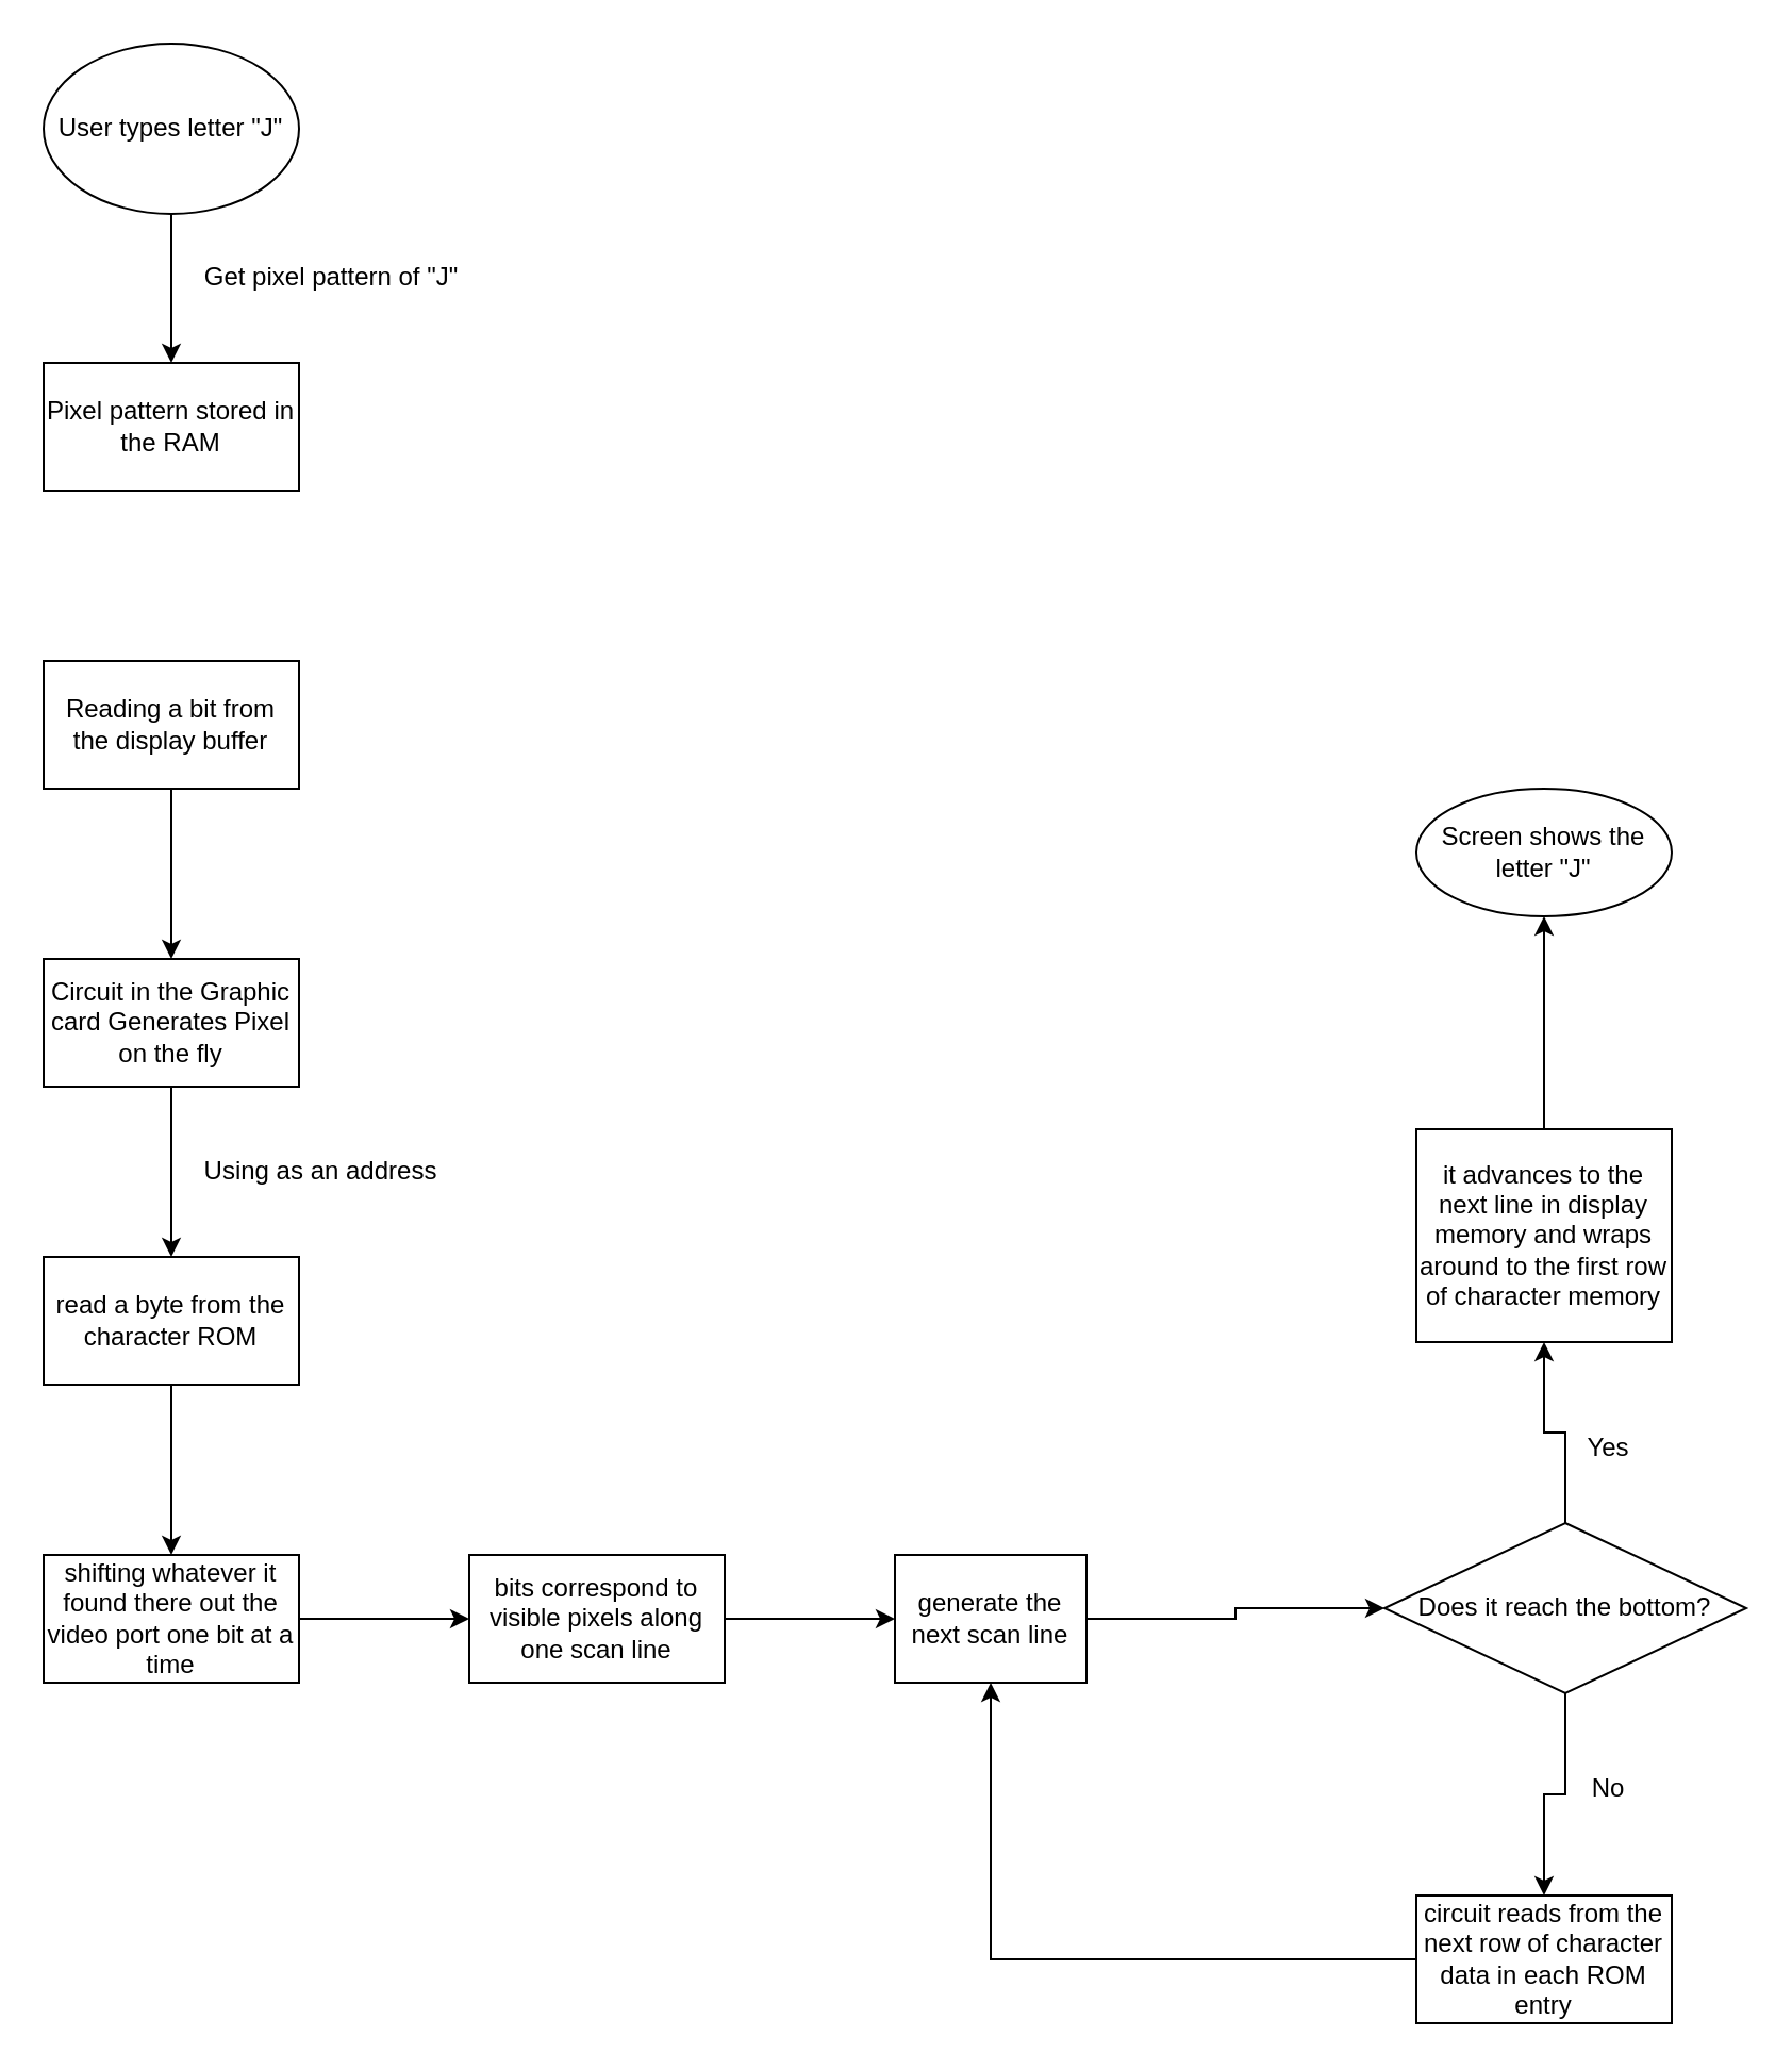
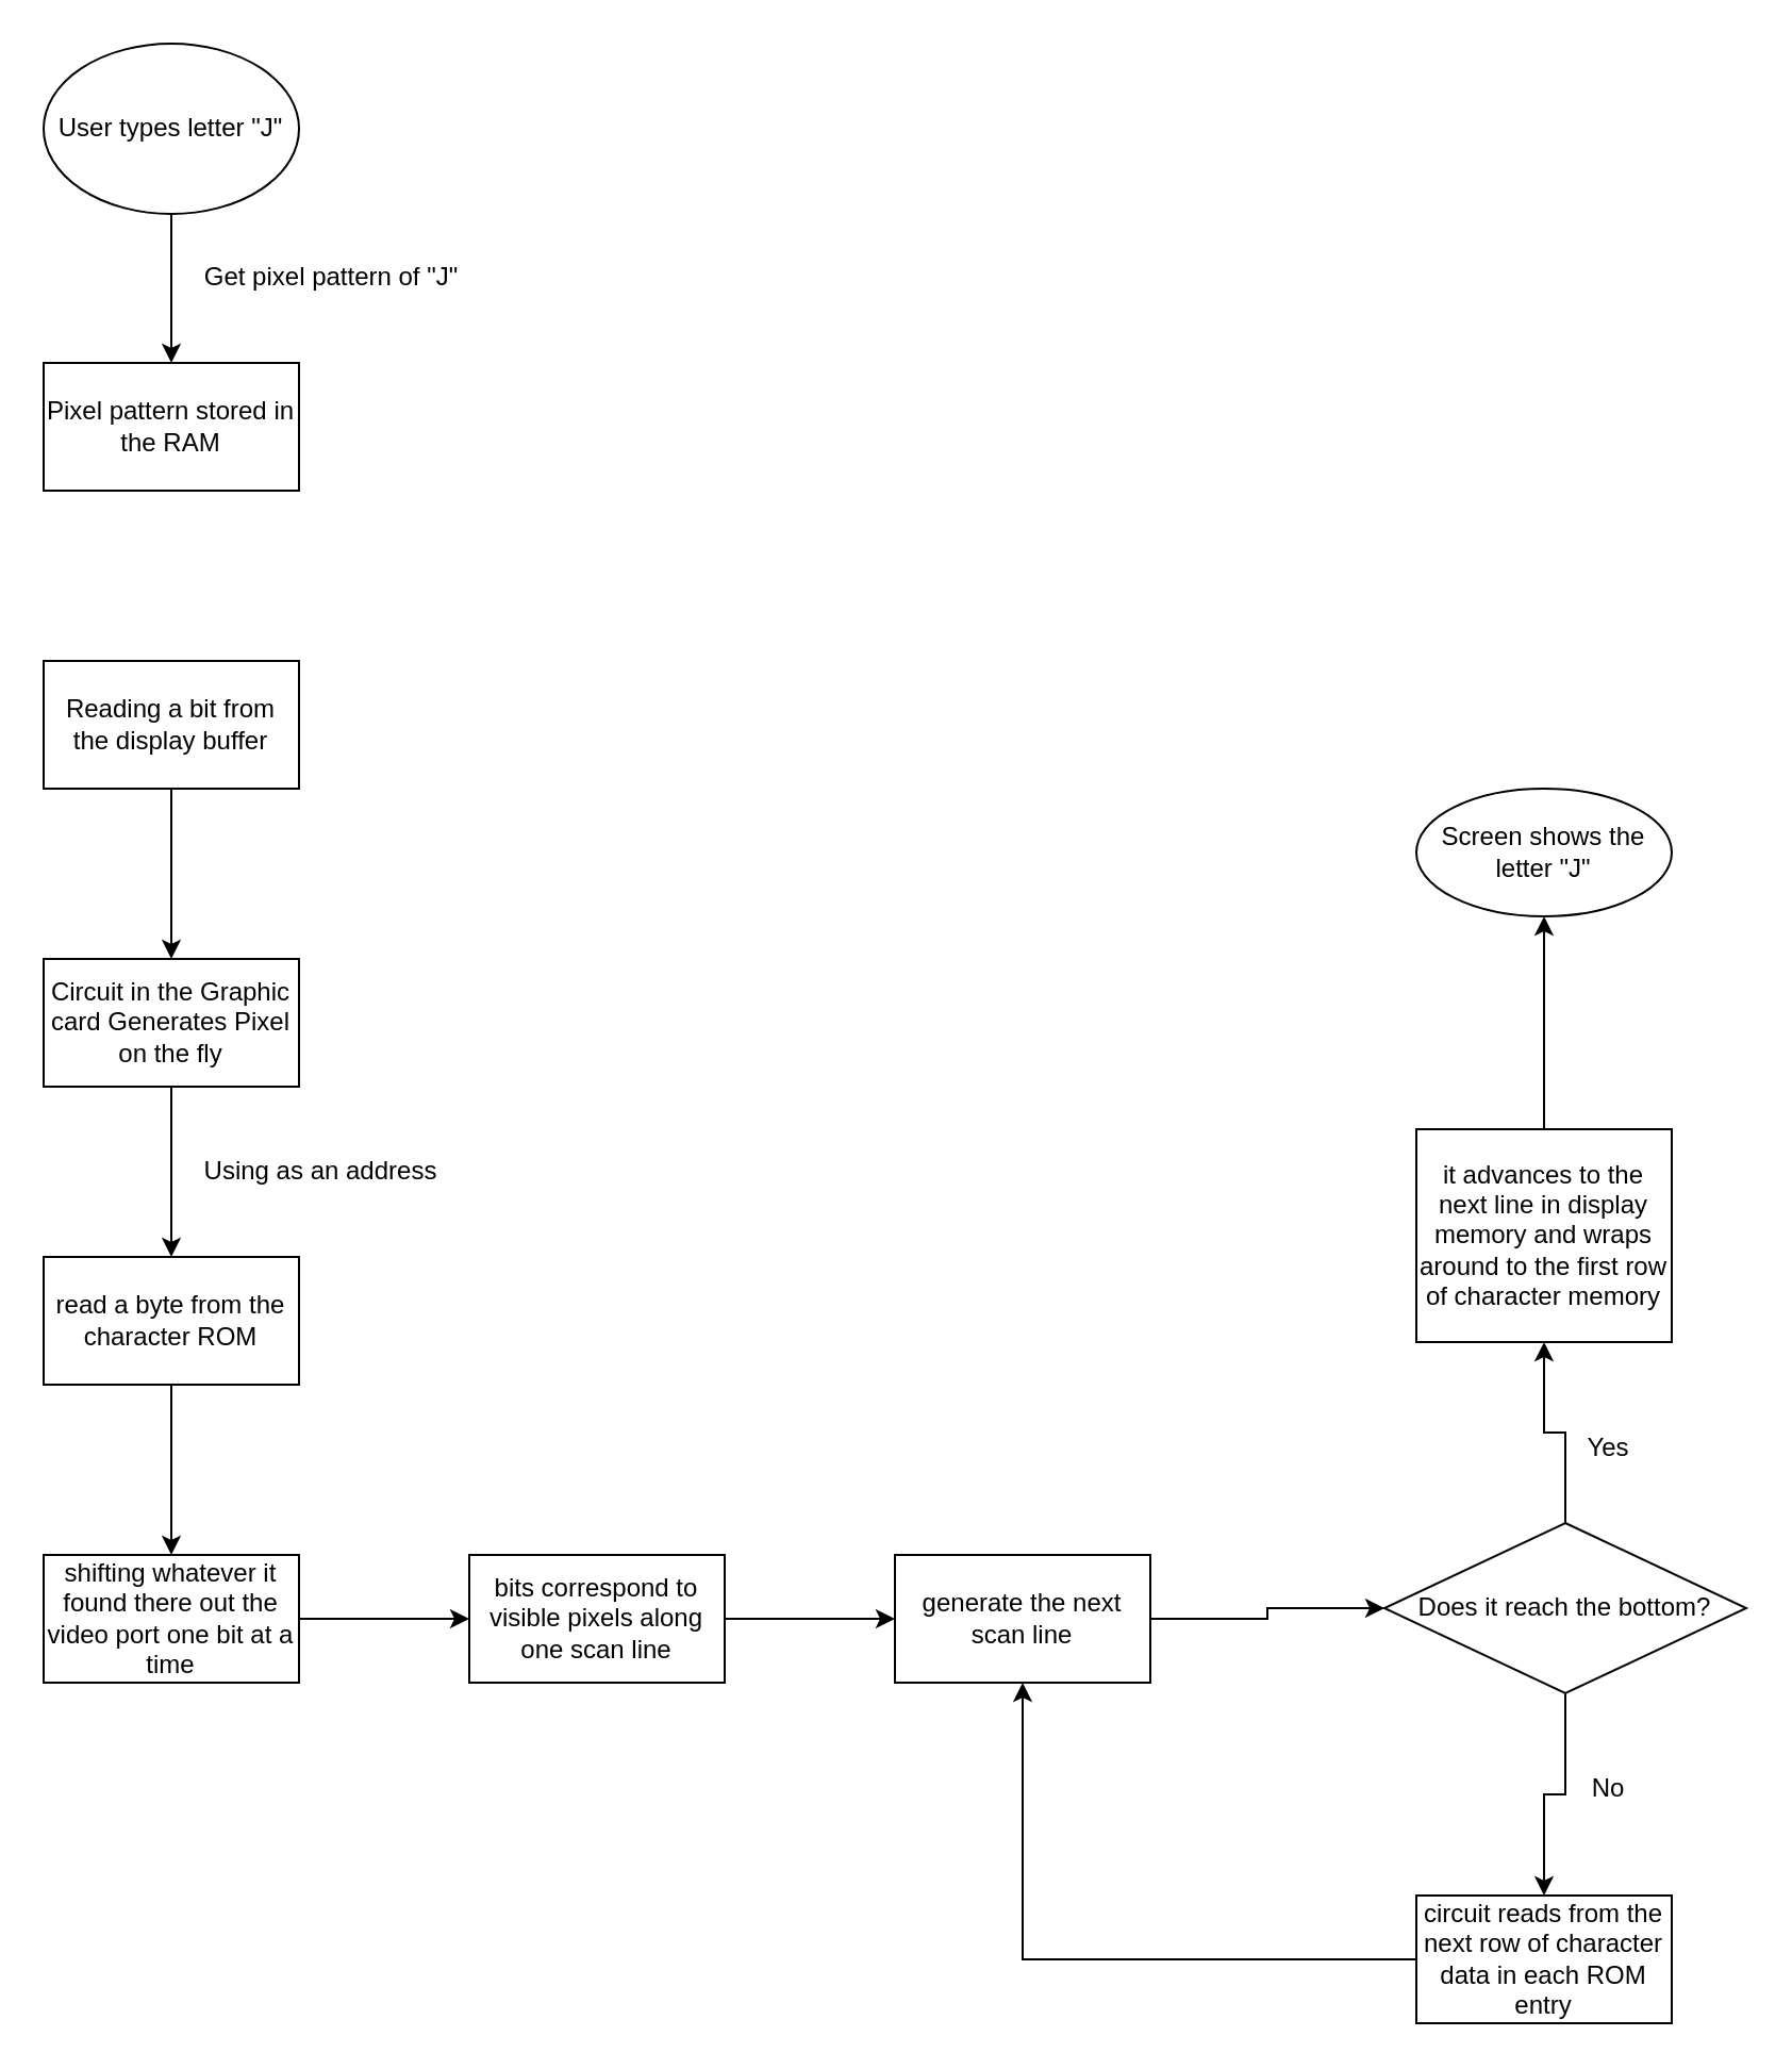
  <mxCell id="0" />
  <mxCell id="1" parent="0" />
  <mxCell id="2" value="" style="edgeStyle=orthogonalEdgeStyle;rounded=0;orthogonalLoop=1;jettySize=auto;html=1;" edge="1" parent="1" source="3" target="4"><mxGeometry relative="1" as="geometry" /></mxCell>
  <mxCell id="3" value="User types letter &quot;J&quot;" style="ellipse;whiteSpace=wrap;html=1;" vertex="1" parent="1"><mxGeometry x="20" y="20" width="120" height="80" as="geometry" /></mxCell>
  <mxCell id="4" value="Pixel pattern stored in the RAM" style="whiteSpace=wrap;html=1;" vertex="1" parent="1"><mxGeometry x="20" y="170" width="120" height="60" as="geometry" /></mxCell>
  <mxCell id="5" value="Get pixel pattern of &quot;J&quot;" style="text;html=1;align=center;verticalAlign=middle;resizable=0;points=[];autosize=1;strokeColor=none;fillColor=none;" vertex="1" parent="1"><mxGeometry x="90" y="120" width="130" height="20" as="geometry" /></mxCell>
  <mxCell id="6" value="" style="edgeStyle=orthogonalEdgeStyle;rounded=0;orthogonalLoop=1;jettySize=auto;html=1;" edge="1" parent="1" source="7" target="9"><mxGeometry relative="1" as="geometry" /></mxCell>
  <mxCell id="7" value="Reading a bit from the display buffer" style="whiteSpace=wrap;html=1;" vertex="1" parent="1"><mxGeometry x="20" y="310" width="120" height="60" as="geometry" /></mxCell>
  <mxCell id="8" value="" style="edgeStyle=orthogonalEdgeStyle;rounded=0;orthogonalLoop=1;jettySize=auto;html=1;" edge="1" parent="1" source="9" target="12"><mxGeometry relative="1" as="geometry" /></mxCell>
  <mxCell id="9" value="&lt;span&gt;Circuit in the Graphic card Generates Pixel on the fly&lt;/span&gt;" style="whiteSpace=wrap;html=1;" vertex="1" parent="1"><mxGeometry x="20" y="450" width="120" height="60" as="geometry" /></mxCell>
  <mxCell id="10" value="Using as an address" style="text;html=1;align=center;verticalAlign=middle;resizable=0;points=[];autosize=1;strokeColor=none;fillColor=none;" vertex="1" parent="1"><mxGeometry x="90" y="540" width="120" height="20" as="geometry" /></mxCell>
  <mxCell id="11" value="" style="edgeStyle=orthogonalEdgeStyle;rounded=0;orthogonalLoop=1;jettySize=auto;html=1;" edge="1" parent="1" source="12" target="14"><mxGeometry relative="1" as="geometry" /></mxCell>
  <mxCell id="12" value="read a byte from the character ROM" style="whiteSpace=wrap;html=1;" vertex="1" parent="1"><mxGeometry x="20" y="590" width="120" height="60" as="geometry" /></mxCell>
  <mxCell id="13" value="" style="edgeStyle=orthogonalEdgeStyle;rounded=0;orthogonalLoop=1;jettySize=auto;html=1;" edge="1" parent="1" source="14" target="16"><mxGeometry relative="1" as="geometry" /></mxCell>
  <mxCell id="14" value="shifting whatever it found there out the video port one bit at a time" style="whiteSpace=wrap;html=1;" vertex="1" parent="1"><mxGeometry x="20" y="730" width="120" height="60" as="geometry" /></mxCell>
  <mxCell id="15" value="" style="edgeStyle=orthogonalEdgeStyle;rounded=0;orthogonalLoop=1;jettySize=auto;html=1;" edge="1" parent="1" source="16" target="18"><mxGeometry relative="1" as="geometry" /></mxCell>
  <mxCell id="16" value="bits correspond to visible pixels along one scan line" style="whiteSpace=wrap;html=1;" vertex="1" parent="1"><mxGeometry x="220" y="730" width="120" height="60" as="geometry" /></mxCell>
  <mxCell id="17" value="" style="edgeStyle=orthogonalEdgeStyle;rounded=0;orthogonalLoop=1;jettySize=auto;html=1;" edge="1" parent="1" source="18" target="21"><mxGeometry relative="1" as="geometry" /></mxCell>
- <mxCell id="18" value="generate the next scan line" style="whiteSpace=wrap;html=1;" vertex="1" parent="1"><mxGeometry x="420" y="730" width="90" height="60" as="geometry" /></mxCell>
+ <mxCell id="18" value="generate the next scan line" style="whiteSpace=wrap;html=1;" vertex="1" parent="1"><mxGeometry x="420" y="730" width="120" height="60" as="geometry" /></mxCell>
  <mxCell id="19" value="" style="edgeStyle=orthogonalEdgeStyle;rounded=0;orthogonalLoop=1;jettySize=auto;html=1;" edge="1" parent="1" source="21" target="23"><mxGeometry relative="1" as="geometry" /></mxCell>
  <mxCell id="20" value="" style="edgeStyle=orthogonalEdgeStyle;rounded=0;orthogonalLoop=1;jettySize=auto;html=1;" edge="1" parent="1" source="21" target="26"><mxGeometry relative="1" as="geometry" /></mxCell>
  <mxCell id="21" value="Does it reach the bottom?" style="rhombus;whiteSpace=wrap;html=1;" vertex="1" parent="1"><mxGeometry x="650" y="715" width="170" height="80" as="geometry" /></mxCell>
  <mxCell id="22" style="edgeStyle=orthogonalEdgeStyle;rounded=0;orthogonalLoop=1;jettySize=auto;html=1;entryX=0.5;entryY=1;entryDx=0;entryDy=0;" edge="1" parent="1" source="23" target="18"><mxGeometry relative="1" as="geometry" /></mxCell>
  <mxCell id="23" value="circuit reads from the next row of character data in each ROM entry" style="whiteSpace=wrap;html=1;" vertex="1" parent="1"><mxGeometry x="665" y="890" width="120" height="60" as="geometry" /></mxCell>
  <mxCell id="24" value="No" style="text;html=1;align=center;verticalAlign=middle;resizable=0;points=[];autosize=1;strokeColor=none;fillColor=none;" vertex="1" parent="1"><mxGeometry x="740" y="830" width="30" height="20" as="geometry" /></mxCell>
  <mxCell id="25" value="" style="edgeStyle=orthogonalEdgeStyle;rounded=0;orthogonalLoop=1;jettySize=auto;html=1;" edge="1" parent="1" source="26" target="28"><mxGeometry relative="1" as="geometry" /></mxCell>
  <mxCell id="26" value="it advances to the next line in display memory and wraps around to the first row of character memory" style="whiteSpace=wrap;html=1;" vertex="1" parent="1"><mxGeometry x="665" y="530" width="120" height="100" as="geometry" /></mxCell>
  <mxCell id="27" value="Yes&lt;br&gt;" style="text;html=1;align=center;verticalAlign=middle;resizable=0;points=[];autosize=1;strokeColor=none;fillColor=none;" vertex="1" parent="1"><mxGeometry x="735" y="670" width="40" height="20" as="geometry" /></mxCell>
  <mxCell id="28" value="Screen shows the letter &quot;J&quot;" style="ellipse;whiteSpace=wrap;html=1;" vertex="1" parent="1"><mxGeometry x="665" y="370" width="120" height="60" as="geometry" /></mxCell>
